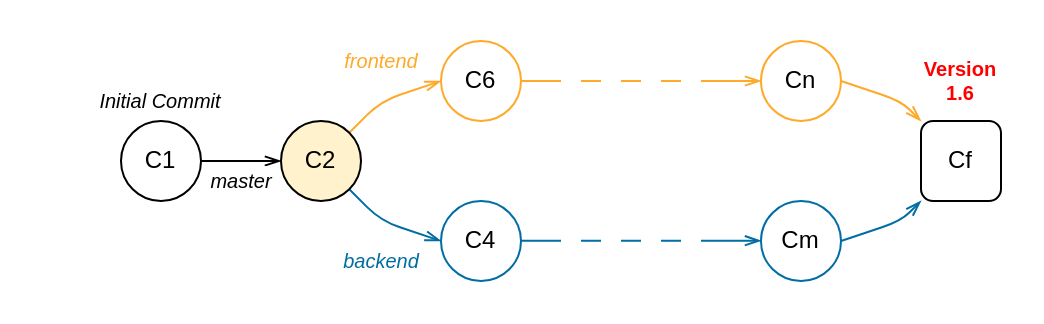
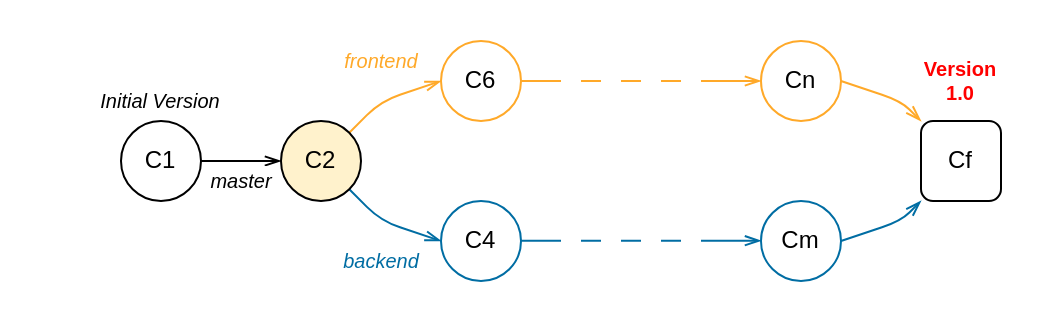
  <mxCell id="0" />
  <mxCell id="1" parent="0" />
  <mxCell id="2" value="&lt;font style=&quot;font-size: 10px;&quot; color=&quot;#006da3&quot;&gt;&lt;i&gt;backend&lt;/i&gt;&lt;/font&gt;" style="edgeStyle=none;html=1;exitX=1;exitY=1;exitDx=0;exitDy=0;entryX=0;entryY=0.5;entryDx=0;entryDy=0;strokeColor=#006DA3;fontSize=12;fontColor=#FF0000;startArrow=none;startFill=0;endArrow=openThin;endFill=0;" parent="1" source="4" target="7" edge="1"><mxGeometry x="0.064" y="-19" relative="1" as="geometry"><Array as="points"><mxPoint x="190" y="110" /></Array><mxPoint as="offset" /></mxGeometry></mxCell>
  <mxCell id="3" value="&lt;font style=&quot;font-size: 10px;&quot; color=&quot;#ffa929&quot;&gt;&lt;i&gt;frontend&lt;/i&gt;&lt;/font&gt;" style="edgeStyle=none;html=1;exitX=1;exitY=0;exitDx=0;exitDy=0;entryX=0;entryY=0.5;entryDx=0;entryDy=0;strokeColor=#FFA929;fontSize=12;fontColor=#FF0000;startArrow=none;startFill=0;endArrow=openThin;endFill=0;" parent="1" source="4" target="6" edge="1"><mxGeometry x="0.064" y="19" relative="1" as="geometry"><Array as="points"><mxPoint x="190" y="50" /></Array><mxPoint as="offset" /></mxGeometry></mxCell>
  <mxCell id="4" value="C2" style="ellipse;whiteSpace=wrap;html=1;labelBackgroundColor=none;fontSize=12;fillColor=#fff2cc;" parent="1" vertex="1"><mxGeometry x="140" y="60" width="40" height="40" as="geometry" /></mxCell>
  <mxCell id="5" style="edgeStyle=none;html=1;exitX=1;exitY=0.5;exitDx=0;exitDy=0;entryX=0;entryY=0.5;entryDx=0;entryDy=0;strokeColor=#FFA929;fontSize=12;fontColor=#FF0000;startArrow=none;startFill=0;endArrow=openThin;endFill=0;" parent="1" source="6" target="9" edge="1"><mxGeometry relative="1" as="geometry" /></mxCell>
  <mxCell id="6" value="C6" style="ellipse;whiteSpace=wrap;html=1;labelBackgroundColor=none;fontSize=12;strokeColor=#FFA929;" parent="1" vertex="1"><mxGeometry x="220" y="20" width="40" height="40" as="geometry" /></mxCell>
  <mxCell id="7" value="C4" style="ellipse;whiteSpace=wrap;html=1;labelBackgroundColor=none;fontSize=12;strokeColor=#006DA3;" parent="1" vertex="1"><mxGeometry x="220" y="100" width="40" height="40" as="geometry" /></mxCell>
  <mxCell id="8" style="edgeStyle=none;html=1;exitX=1;exitY=0.5;exitDx=0;exitDy=0;entryX=0;entryY=0;entryDx=0;entryDy=0;strokeColor=#FFA929;fontSize=12;fontColor=#FF0000;startArrow=none;startFill=0;endArrow=openThin;endFill=0;" parent="1" source="9" target="12" edge="1"><mxGeometry relative="1" as="geometry"><Array as="points"><mxPoint x="450" y="50" /></Array></mxGeometry></mxCell>
  <mxCell id="9" value="Cn" style="ellipse;whiteSpace=wrap;html=1;labelBackgroundColor=none;fontSize=12;strokeColor=#FFA929;" parent="1" vertex="1"><mxGeometry x="380" y="20" width="40" height="40" as="geometry" /></mxCell>
  <mxCell id="10" style="edgeStyle=none;html=1;exitX=1;exitY=0.5;exitDx=0;exitDy=0;entryX=0;entryY=1;entryDx=0;entryDy=0;strokeColor=#006DA3;fontSize=12;fontColor=#FF0000;startArrow=none;startFill=0;endArrow=openThin;endFill=0;" parent="1" source="11" target="12" edge="1"><mxGeometry relative="1" as="geometry"><Array as="points"><mxPoint x="450" y="110" /></Array></mxGeometry></mxCell>
  <mxCell id="11" value="Cm" style="ellipse;whiteSpace=wrap;html=1;labelBackgroundColor=none;fontSize=12;strokeColor=#006DA3;" parent="1" vertex="1"><mxGeometry x="380" y="100" width="40" height="40" as="geometry" /></mxCell>
  <mxCell id="12" value="Cf" style="whiteSpace=wrap;html=1;labelBackgroundColor=none;fontSize=12;rounded=1;" parent="1" vertex="1"><mxGeometry x="460" y="60" width="40" height="40" as="geometry" /></mxCell>
  <mxCell id="13" style="edgeStyle=none;html=1;exitX=1;exitY=0.5;exitDx=0;exitDy=0;entryX=0;entryY=0.5;entryDx=0;entryDy=0;strokeColor=#006DA3;fontSize=12;fontColor=#FF0000;startArrow=none;startFill=0;endArrow=openThin;endFill=0;" parent="1" edge="1"><mxGeometry relative="1" as="geometry"><mxPoint x="260" y="119.84" as="sourcePoint" /><mxPoint x="380" y="119.84" as="targetPoint" /></mxGeometry></mxCell>
  <mxCell id="14" value="&lt;font style=&quot;font-size: 10px;&quot; color=&quot;#000000&quot;&gt;&lt;i&gt;master&lt;/i&gt;&lt;/font&gt;" style="edgeStyle=none;html=1;exitX=1;exitY=0.5;exitDx=0;exitDy=0;entryX=0;entryY=0.5;entryDx=0;entryDy=0;strokeColor=#000000;fontSize=12;fontColor=#FF0000;startArrow=none;startFill=0;endArrow=openThin;endFill=0;" parent="1" source="15" target="4" edge="1"><mxGeometry y="-10" relative="1" as="geometry"><mxPoint as="offset" /></mxGeometry></mxCell>
  <mxCell id="15" value="C1" style="ellipse;whiteSpace=wrap;html=1;labelBackgroundColor=none;fontSize=12;" parent="1" vertex="1"><mxGeometry x="60" y="60" width="40" height="40" as="geometry" /></mxCell>
- <mxCell id="16" value="&lt;font size=&quot;1&quot; style=&quot;&quot; color=&quot;#000000&quot;&gt;&lt;i style=&quot;&quot;&gt;Initial Commit&lt;/i&gt;&lt;/font&gt;" style="text;html=1;strokeColor=none;fillColor=none;align=center;verticalAlign=middle;whiteSpace=wrap;rounded=0;labelBackgroundColor=none;fontSize=12;fontColor=#FF0000;" parent="1" vertex="1"><mxGeometry x="20" y="40" width="120" height="20" as="geometry" /></mxCell>
- <mxCell id="17" value="&lt;b&gt;&lt;font color=&quot;#ff0000&quot;&gt;Version 1.6&lt;/font&gt;&lt;/b&gt;" style="text;html=1;strokeColor=none;fillColor=none;align=center;verticalAlign=middle;whiteSpace=wrap;rounded=0;labelBackgroundColor=none;fontSize=10;fontColor=#006DA3;" parent="1" vertex="1"><mxGeometry x="460" y="20" width="40" height="40" as="geometry" /></mxCell>
+ <mxCell id="16" value="&lt;font size=&quot;1&quot; style=&quot;&quot; color=&quot;#000000&quot;&gt;&lt;i style=&quot;&quot;&gt;Initial Version&lt;/i&gt;&lt;/font&gt;" style="text;html=1;strokeColor=none;fillColor=none;align=center;verticalAlign=middle;whiteSpace=wrap;rounded=0;labelBackgroundColor=none;fontSize=12;fontColor=#FF0000;" parent="1" vertex="1"><mxGeometry x="20" y="40" width="120" height="20" as="geometry" /></mxCell>
+ <mxCell id="17" value="&lt;b&gt;&lt;font color=&quot;#ff0000&quot;&gt;Version 1.0&lt;/font&gt;&lt;/b&gt;" style="text;html=1;strokeColor=none;fillColor=none;align=center;verticalAlign=middle;whiteSpace=wrap;rounded=0;labelBackgroundColor=none;fontSize=10;fontColor=#006DA3;" parent="1" vertex="1"><mxGeometry x="460" y="20" width="40" height="40" as="geometry" /></mxCell>
  <mxCell id="18" value="" style="rounded=0;whiteSpace=wrap;html=1;labelBackgroundColor=none;fontSize=10;strokeColor=none;" parent="1" vertex="1"><mxGeometry x="280" y="20" width="10" height="120" as="geometry" /></mxCell>
  <mxCell id="19" value="" style="rounded=0;whiteSpace=wrap;html=1;labelBackgroundColor=none;fontSize=10;strokeColor=none;" parent="1" vertex="1"><mxGeometry x="300" y="20" width="10" height="120" as="geometry" /></mxCell>
  <mxCell id="20" value="" style="rounded=0;whiteSpace=wrap;html=1;labelBackgroundColor=none;fontSize=10;strokeColor=none;" parent="1" vertex="1"><mxGeometry x="320" y="20" width="10" height="120" as="geometry" /></mxCell>
  <mxCell id="21" value="" style="rounded=0;whiteSpace=wrap;html=1;labelBackgroundColor=none;fontSize=10;strokeColor=none;" parent="1" vertex="1"><mxGeometry x="340" y="20" width="10" height="120" as="geometry" /></mxCell>
